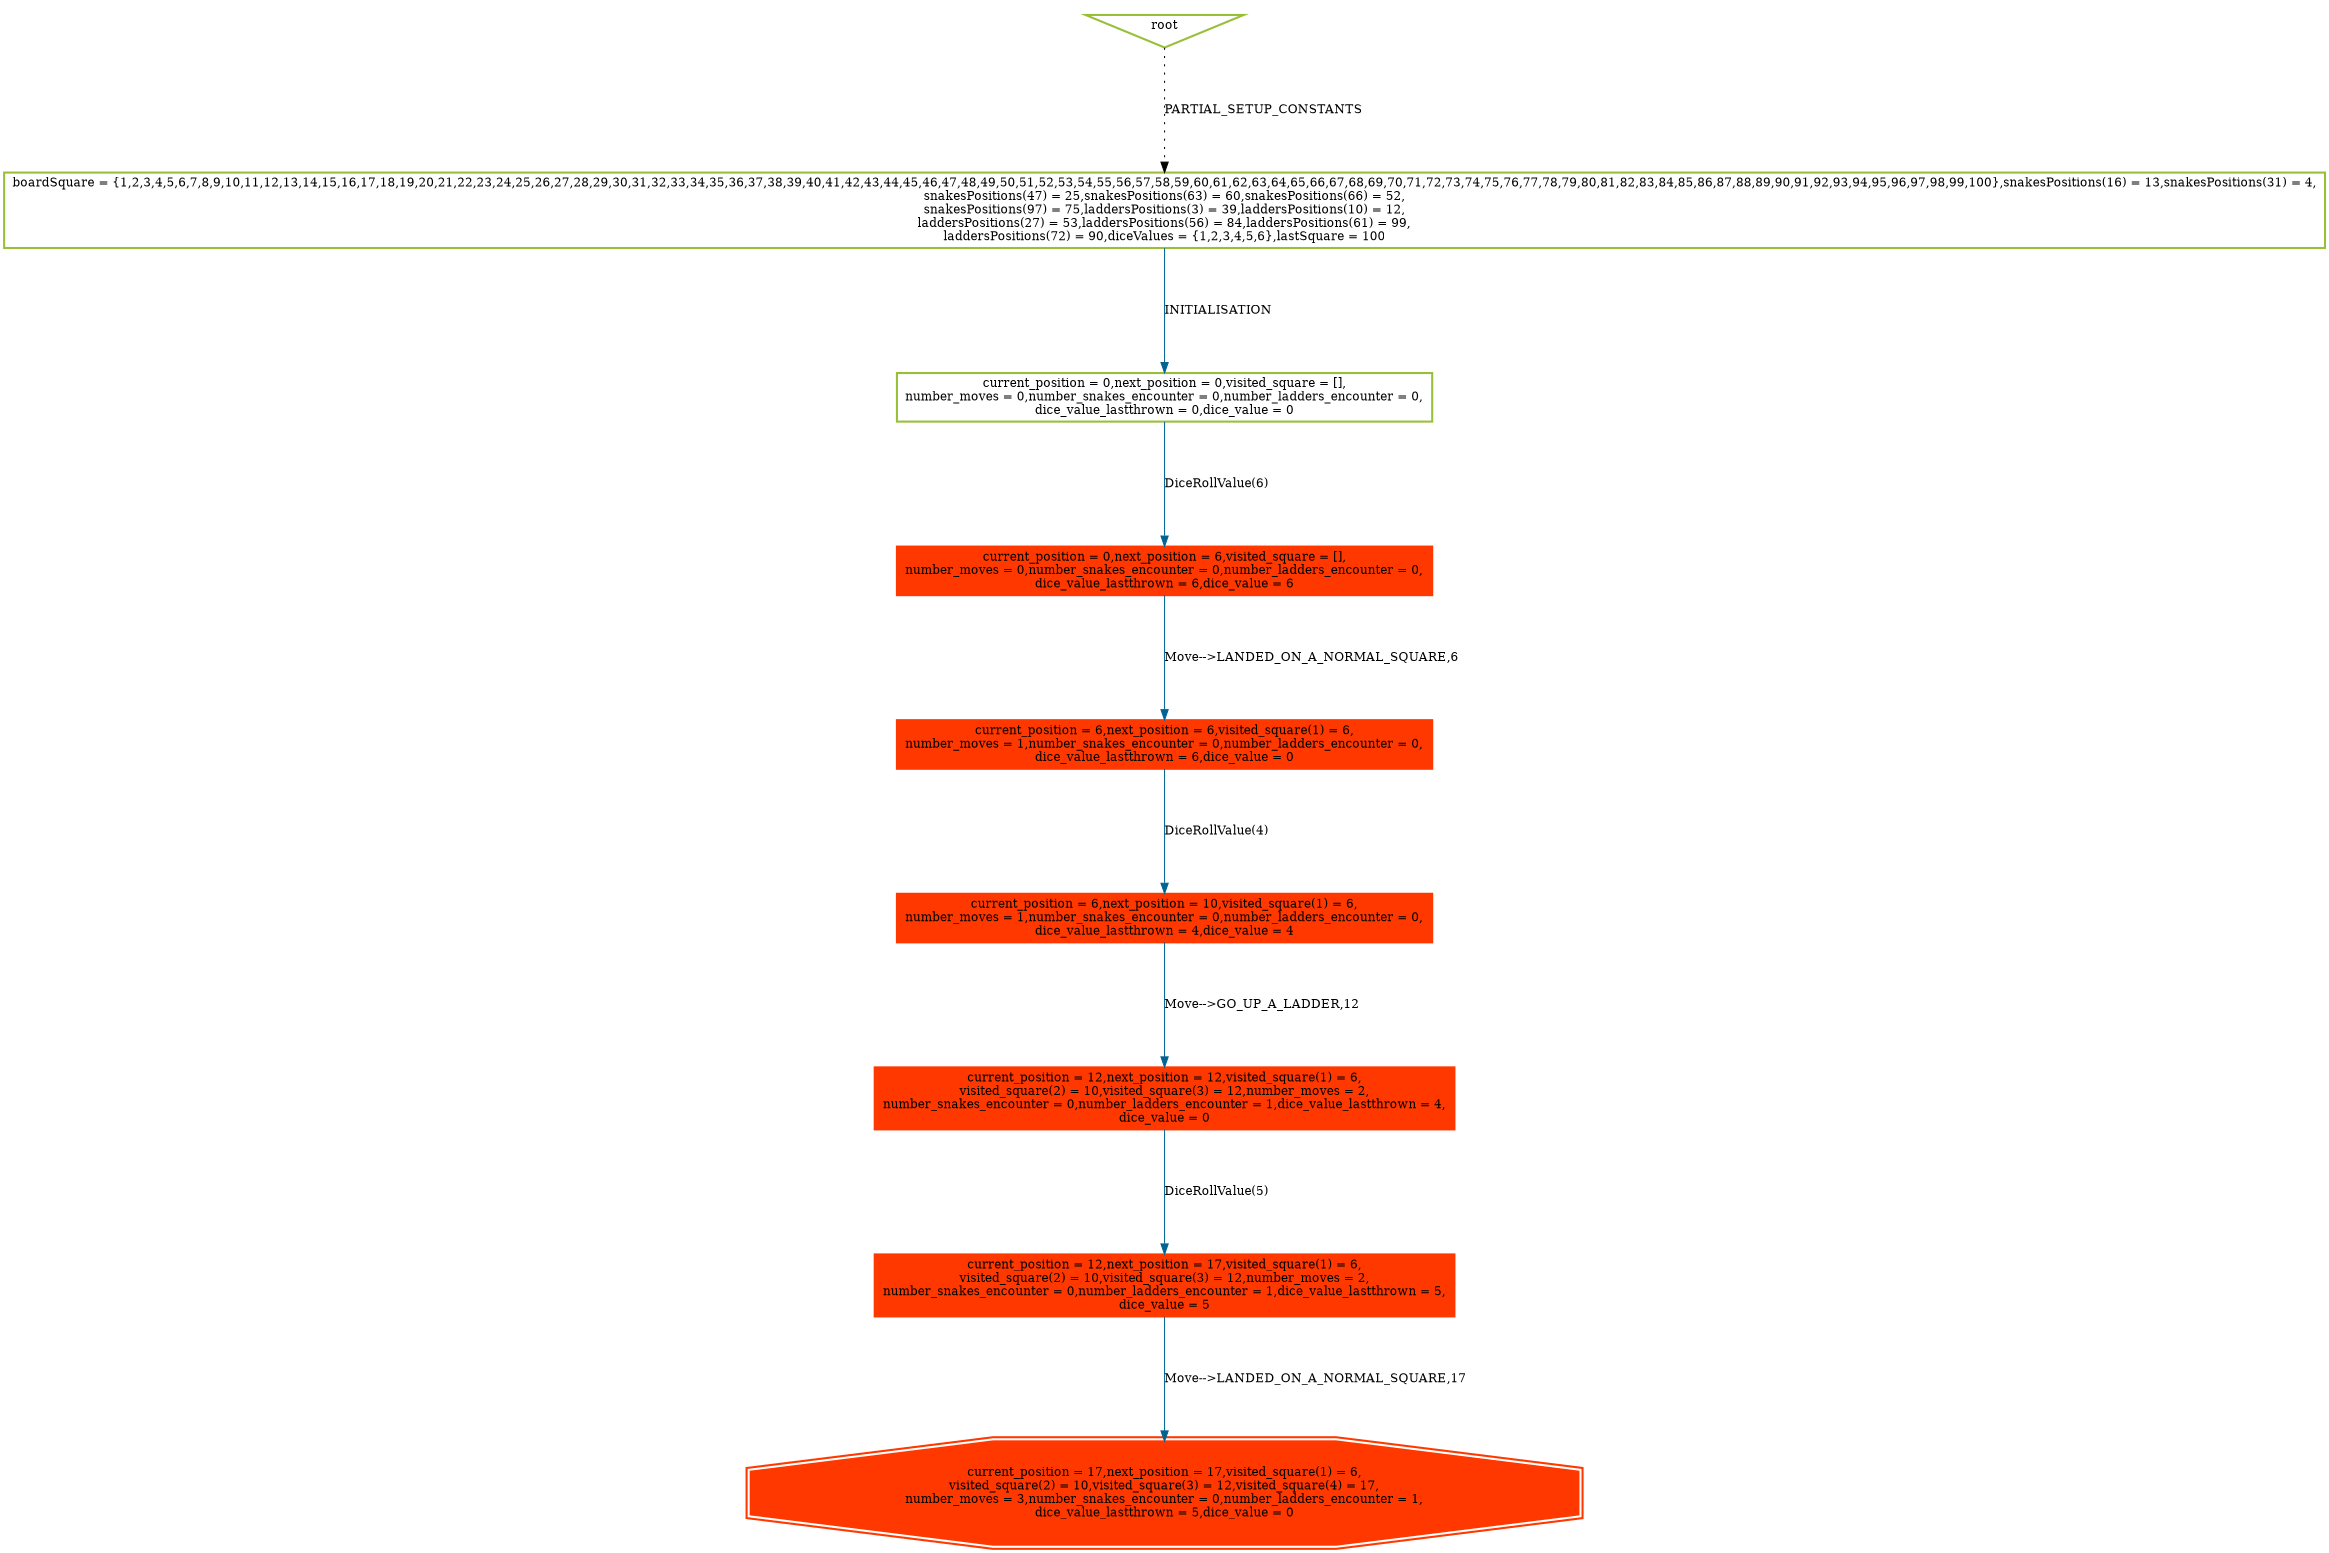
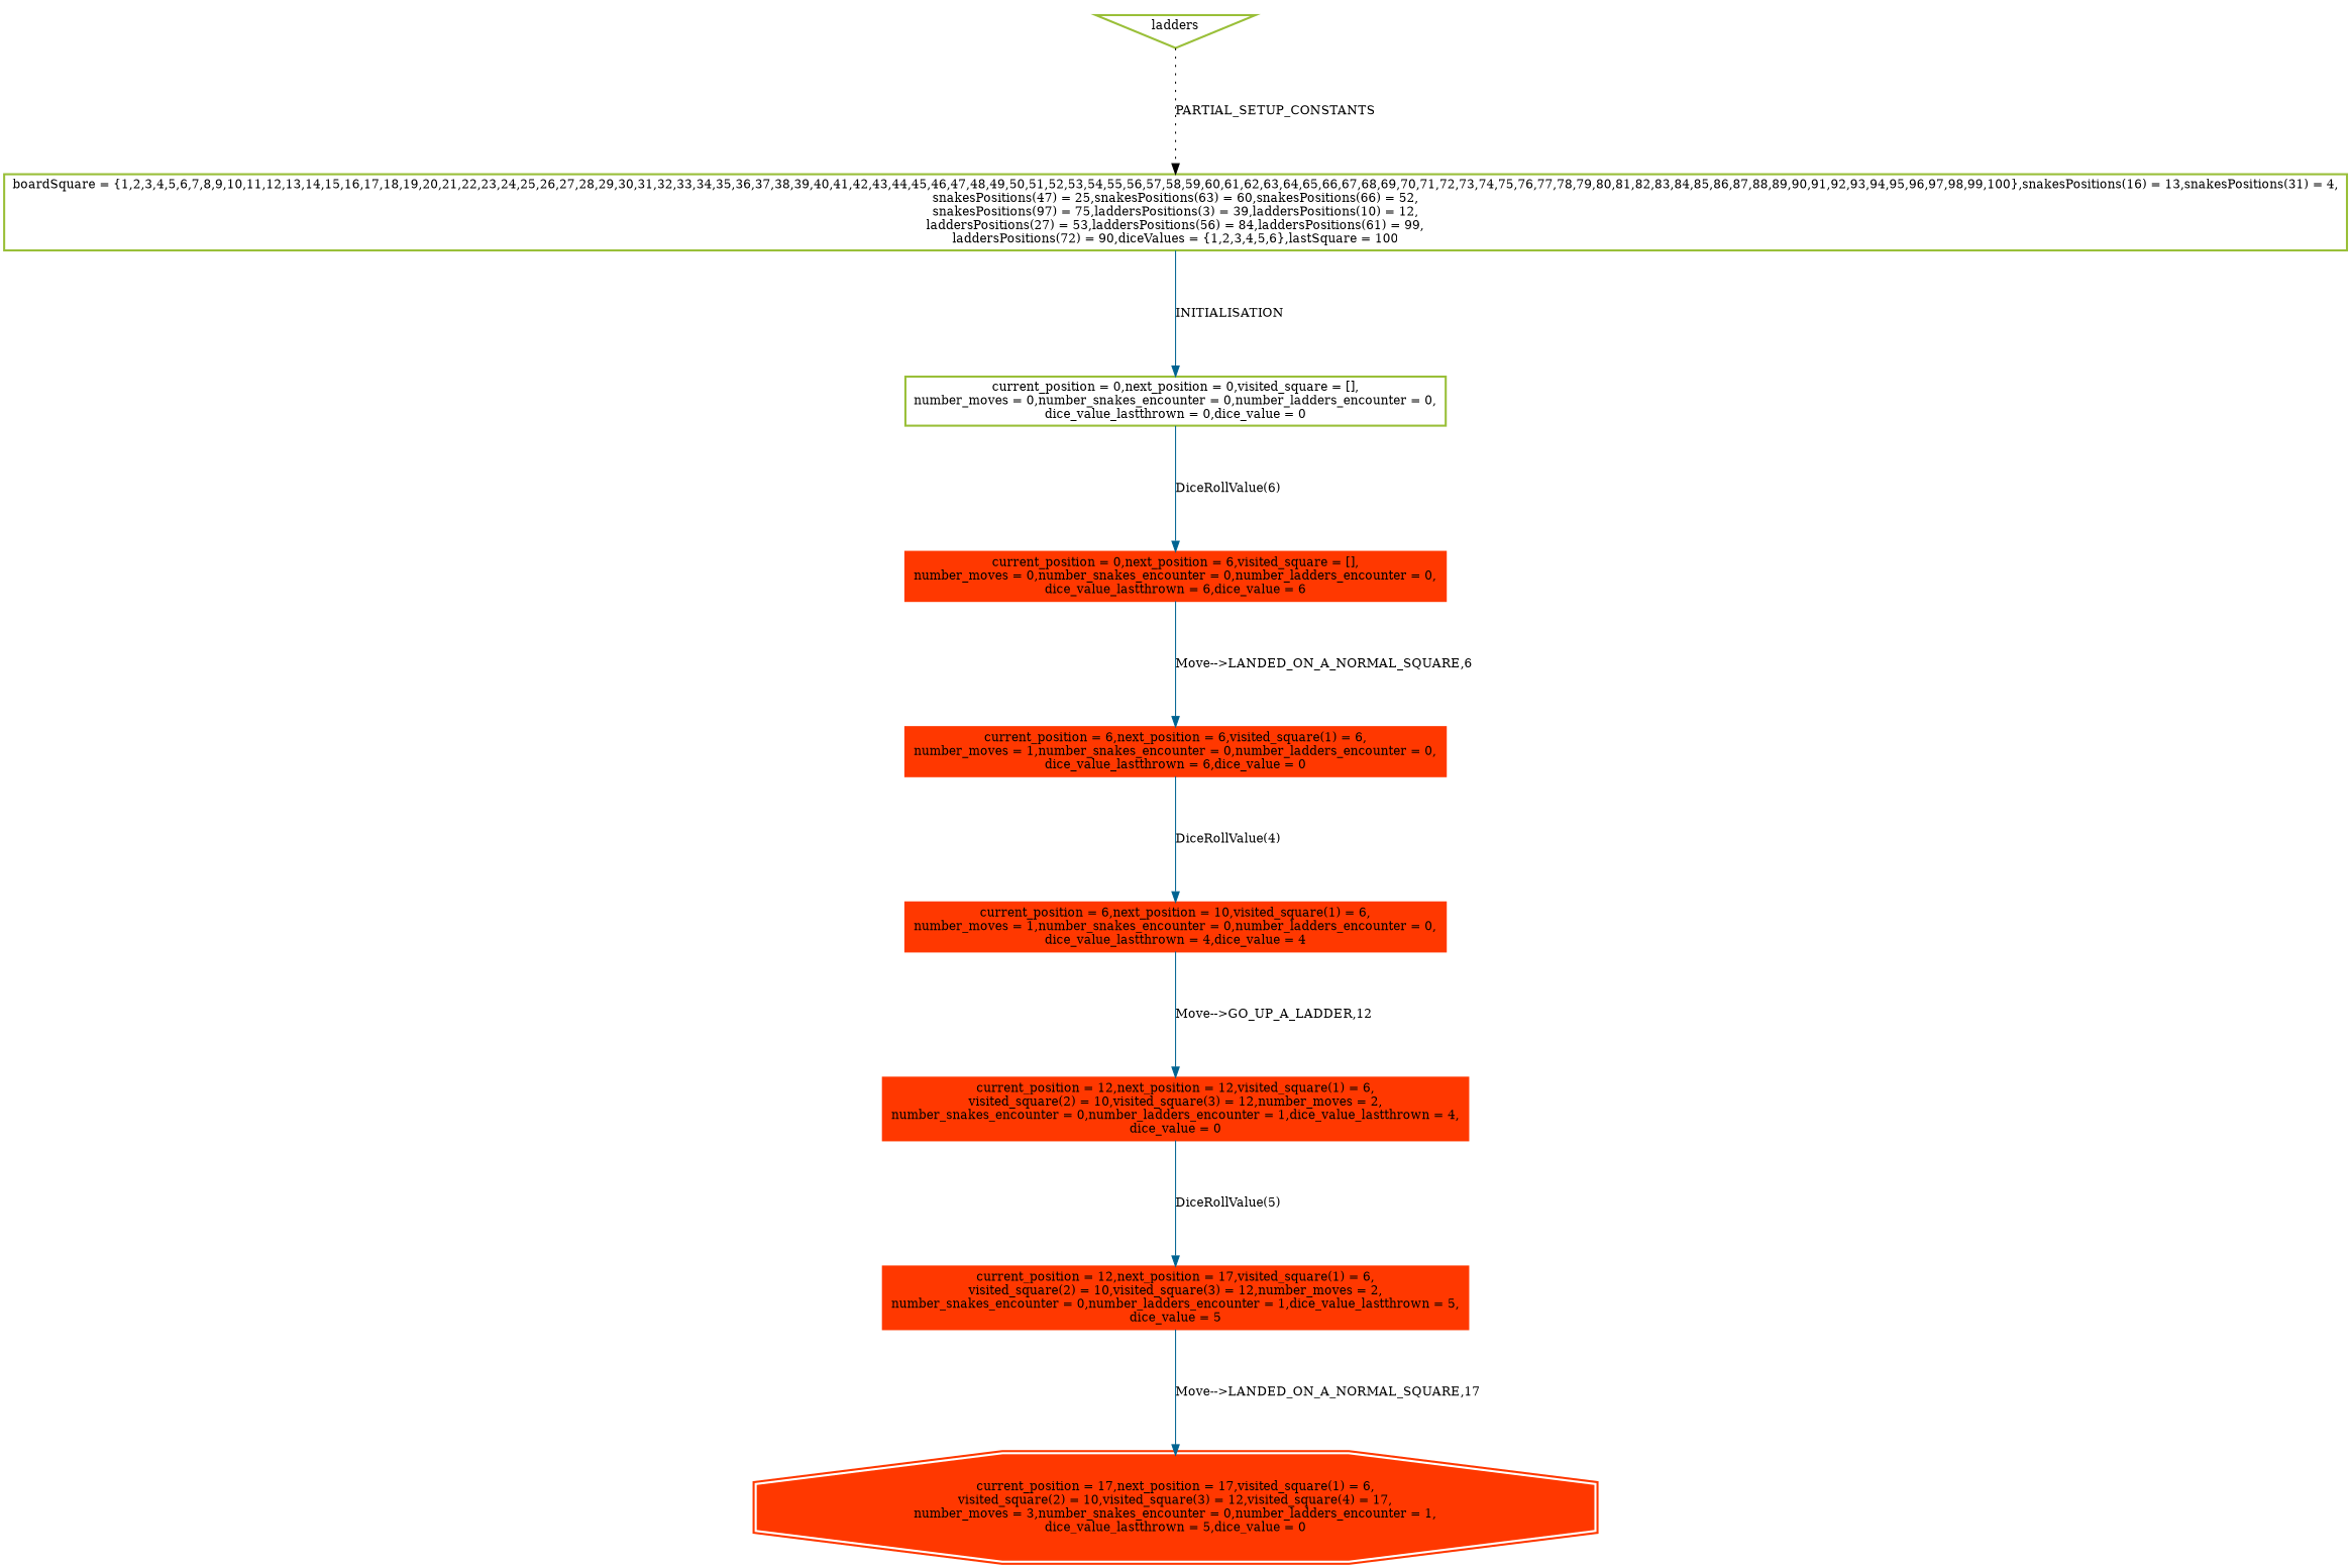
  digraph {
    nodesep=1.5
    ranksep=1.5
    node [color="#FF3800" fontsize=12 penwidth=2 shape=box style=filled]
    edge [color="#006391" fontsize=12]
    n1 [color="#99BF38" label="boardSquare = \{1,2,3,4,5,6,7,8,9,10,11,12,13,14,15,16,17,18,19,20,21,22,23,24,25,26,27,28,29,30,31,32,33,34,35,36,37,38,39,40,41,42,43,44,45,46,47,48,49,50,51,52,53,54,55,56,57,58,59,60,61,62,63,64,65,66,67,68,69,70,71,72,73,74,75,76,77,78,79,80,81,82,83,84,85,86,87,88,89,90,91,92,93,94,95,96,97,98,99,100\},snakesPositions(16) = 13,snakesPositions(31) = 4,\nsnakesPositions(47) = 25,snakesPositions(63) = 60,snakesPositions(66) = 52,\nsnakesPositions(97) = 75,laddersPositions(3) = 39,laddersPositions(10) = 12,\nladdersPositions(27) = 53,laddersPositions(56) = 84,laddersPositions(61) = 99,\nladdersPositions(72) = 90,diceValues = \{1,2,3,4,5,6\},lastSquare = 100" style=""]
    n2 [color="#99BF38" label="current_position = 0,next_position = 0,visited_square = [],\nnumber_moves = 0,number_snakes_encounter = 0,number_ladders_encounter = 0,\ndice_value_lastthrown = 0,dice_value = 0" style=""]
    n3 [label="current_position = 0,next_position = 6,visited_square = [],\nnumber_moves = 0,number_snakes_encounter = 0,number_ladders_encounter = 0,\ndice_value_lastthrown = 6,dice_value = 6"]
    n4 [label="current_position = 6,next_position = 6,visited_square(1) = 6,\nnumber_moves = 1,number_snakes_encounter = 0,number_ladders_encounter = 0,\ndice_value_lastthrown = 6,dice_value = 0"]
    n5 [label="current_position = 6,next_position = 10,visited_square(1) = 6,\nnumber_moves = 1,number_snakes_encounter = 0,number_ladders_encounter = 0,\ndice_value_lastthrown = 4,dice_value = 4"]
    n6 [label="current_position = 12,next_position = 12,visited_square(1) = 6,\nvisited_square(2) = 10,visited_square(3) = 12,number_moves = 2,\nnumber_snakes_encounter = 0,number_ladders_encounter = 1,dice_value_lastthrown = 4,\ndice_value = 0"]
    n7 [label="current_position = 12,next_position = 17,visited_square(1) = 6,\nvisited_square(2) = 10,visited_square(3) = 12,number_moves = 2,\nnumber_snakes_encounter = 0,number_ladders_encounter = 1,dice_value_lastthrown = 5,\ndice_value = 5"]
    n8 [label="current_position = 17,next_position = 17,visited_square(1) = 6,\nvisited_square(2) = 10,visited_square(3) = 12,visited_square(4) = 17,\nnumber_moves = 3,number_snakes_encounter = 0,number_ladders_encounter = 1,\ndice_value_lastthrown = 5,dice_value = 0" shape=doubleoctagon]
-   n9 [color="#99BF38" label=root shape=invtriangle style=""]
+   n9 [color="#99BF38" label=ladders shape=invtriangle style=""]
    n1 -> n2 [label=INITIALISATION]
    n2 -> n3 [label="DiceRollValue(6)"]
    n3 -> n4 [label="Move--\>LANDED_ON_A_NORMAL_SQUARE,6"]
    n4 -> n5 [label="DiceRollValue(4)"]
    n5 -> n6 [label="Move--\>GO_UP_A_LADDER,12"]
    n6 -> n7 [label="DiceRollValue(5)"]
    n7 -> n8 [label="Move--\>LANDED_ON_A_NORMAL_SQUARE,17"]
    n9 -> n1 [color=black label=PARTIAL_SETUP_CONSTANTS style=dotted]
  }
